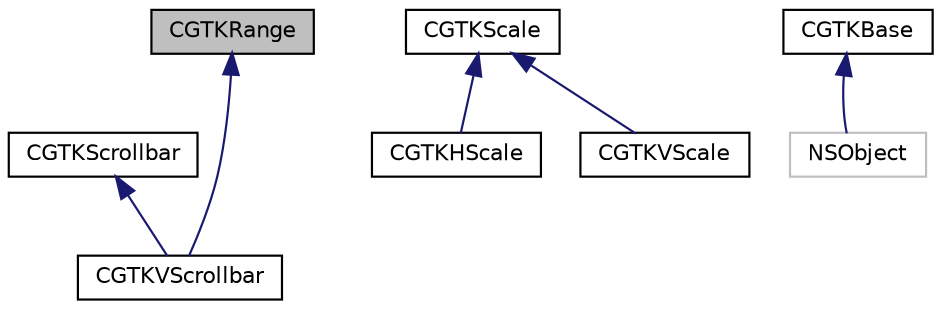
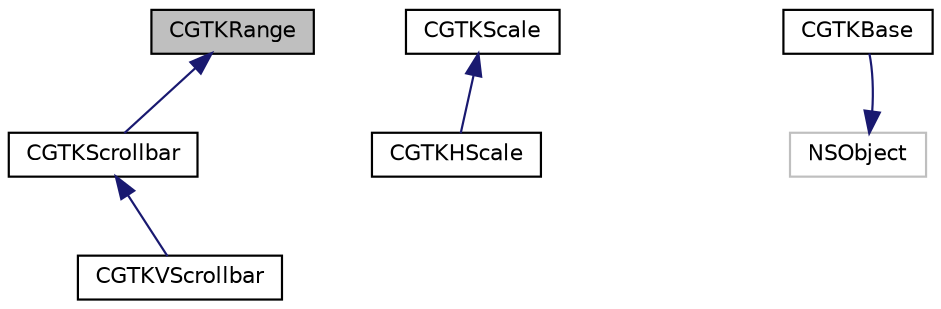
  digraph {
    node [color=black fillcolor=white fontname=Helvetica fontsize=10 shape=record style=filled]
    edge [color=midnightblue dir=back fontname=Helvetica fontsize=10 labelfontname=Helvetica labelfontsize=10 style=solid]
    n1 [fillcolor=grey75 fontcolor=black height=0.2 label=CGTKRange width=0.4]
    n2 [height=0.2 label=CGTKScrollbar width=0.4]
    n3 [height=0.2 label=CGTKScale width=0.4]
    n4 [height=0.2 label=CGTKHScale width=0.4]
-   n5 [height=0.2 label=CGTKVScale width=0.4]
    n6 [height=0.2 label=CGTKVScrollbar width=0.4]
    n7 [height=0.2 label=CGTKBase width=0.4]
    n8 [color=grey75 height=0.2 label=NSObject width=0.4]
-   n1 -> n6
+   n1 -> n2
    n2 -> n6
    n3 -> n4
-   n3 -> n5
-   n7 -> n8
+   n8 -> n7
  }
